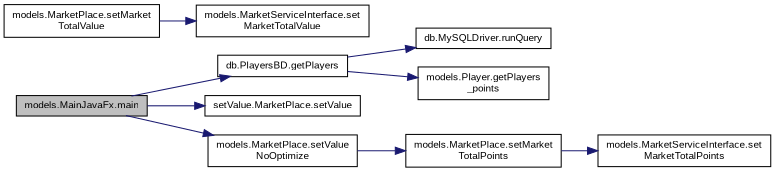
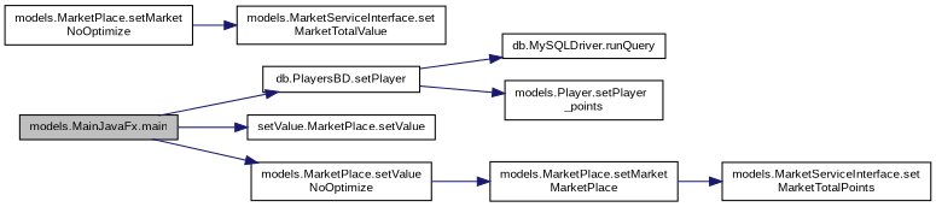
  digraph {
    fontname="Liberation Sans"
    rankdir=LR
    node [color=black fontname="Liberation Sans" fontsize=10 shape=record]
    edge [color=midnightblue fontname="Liberation Sans" fontsize=10 labelfontname=FreeSans labelfontsize=10 style=solid]
    n1 [fillcolor=grey75 fontcolor=black height=0.2 label="models.MainJavaFx.main" style=filled width=0.4]
-   n2 [height=0.2 label="db.PlayersBD.getPlayers" width=0.4]
+   n2 [height=0.2 label="db.PlayersBD.setPlayer" width=0.4]
    n3 [height=0.2 label="setValue.MarketPlace.setValue" width=0.4]
    n4 [height=0.2 label="models.MarketPlace.setValue\lNoOptimize" width=0.4]
    n5 [height=0.2 label="db.MySQLDriver.runQuery" width=0.4]
-   n6 [height=0.2 label="models.Player.getPlayers\l_points" width=0.4]
-   n7 [height=0.2 label="models.MarketPlace.setMarket\lTotalPoints" width=0.4]
+   n6 [height=0.2 label="models.Player.setPlayer\l_points" width=0.4]
+   n7 [height=0.2 label="models.MarketPlace.setMarket\lMarketPlace" width=0.4]
    n8 [height=0.2 label="models.MarketServiceInterface.set\lMarketTotalPoints" width=0.4]
-   n9 [height=0.2 label="models.MarketPlace.setMarket\lTotalValue" width=0.4]
+   n9 [height=0.2 label="models.MarketPlace.setMarket\lNoOptimize" width=0.4]
    n10 [height=0.2 label="models.MarketServiceInterface.set\lMarketTotalValue" width=0.4]
    n1 -> n2
    n1 -> n3
    n1 -> n4
    n2 -> n5
    n2 -> n6
    n4 -> n7
    n7 -> n8
    n9 -> n10
  }
